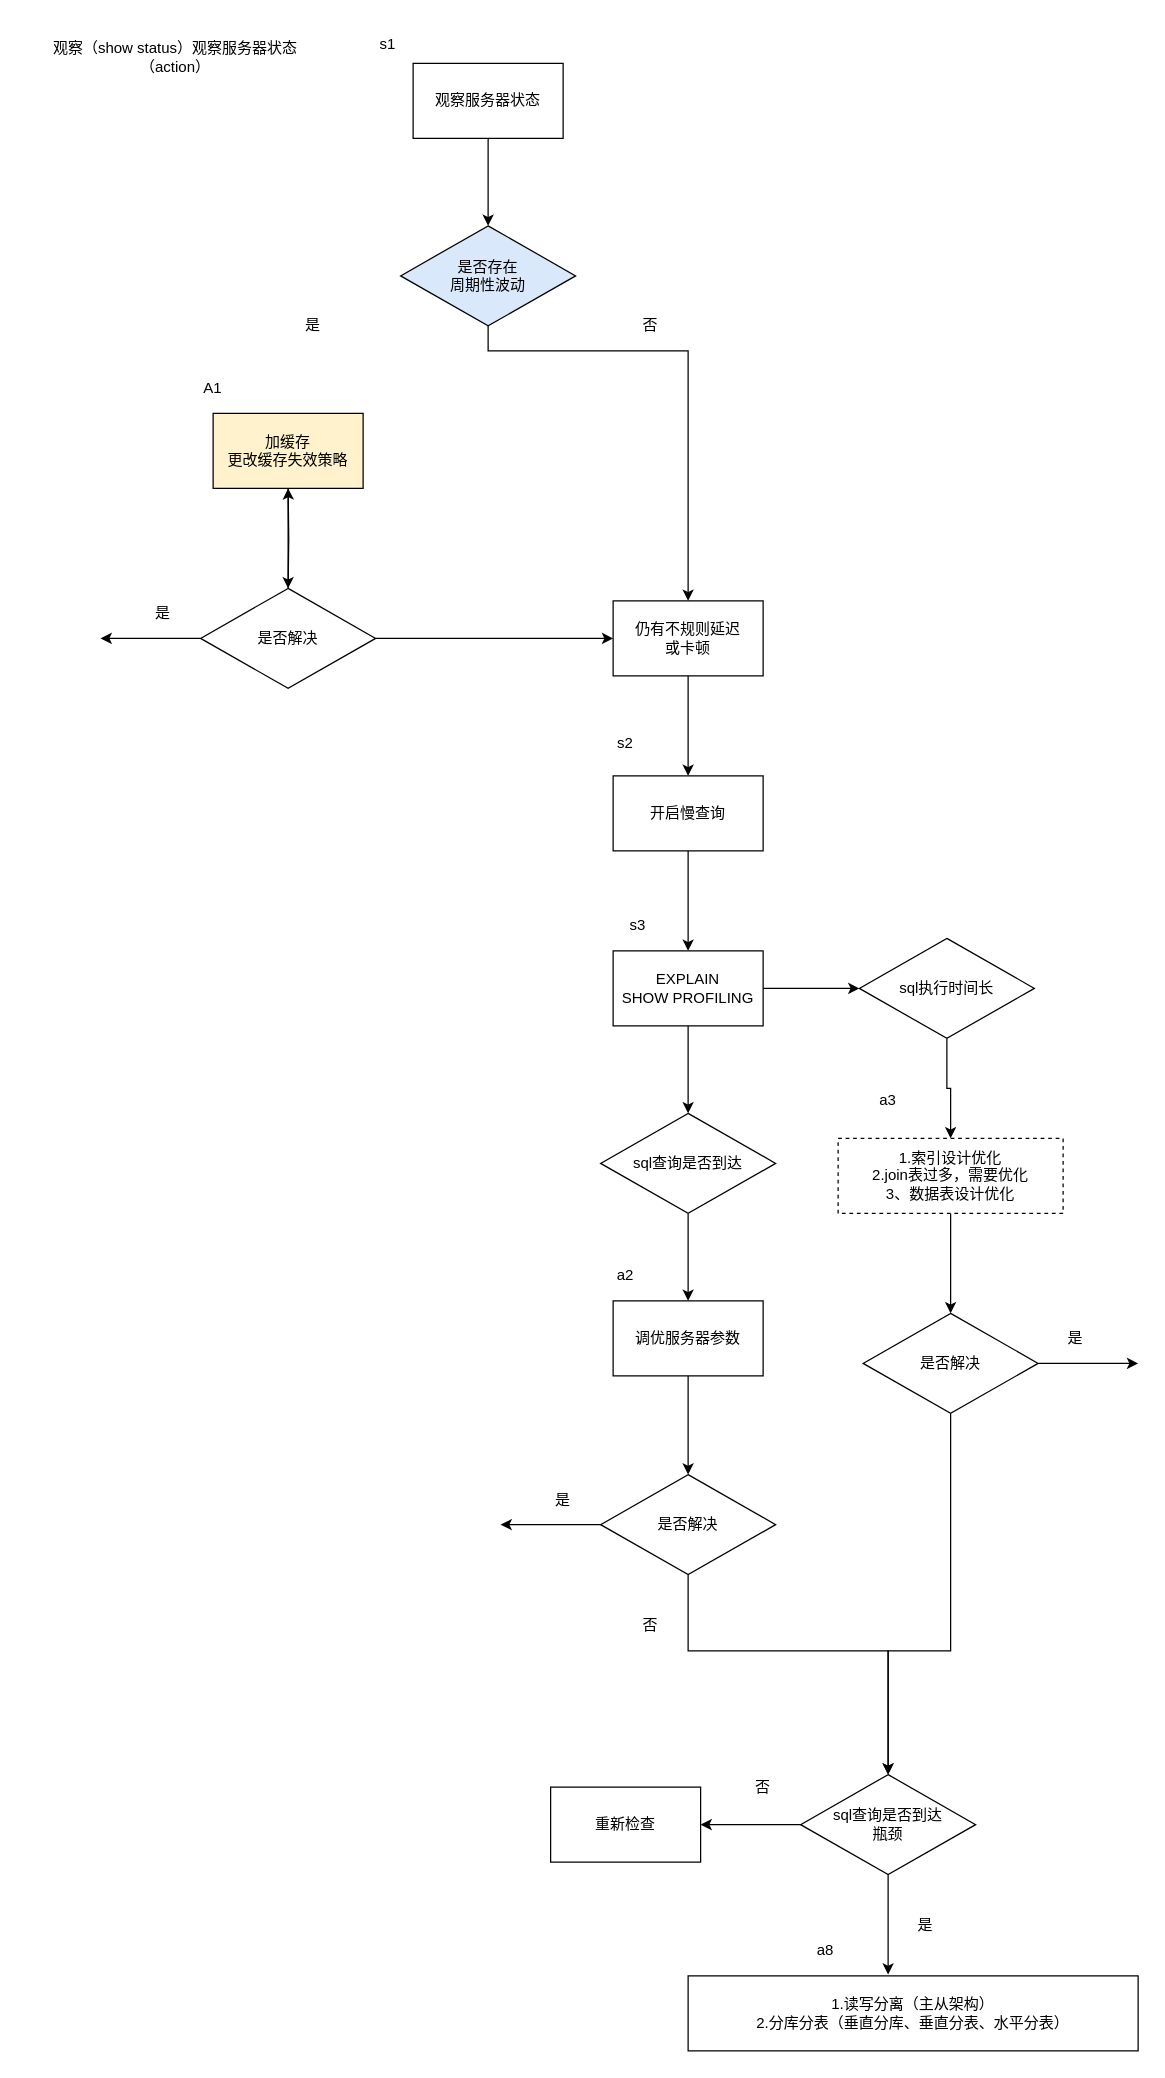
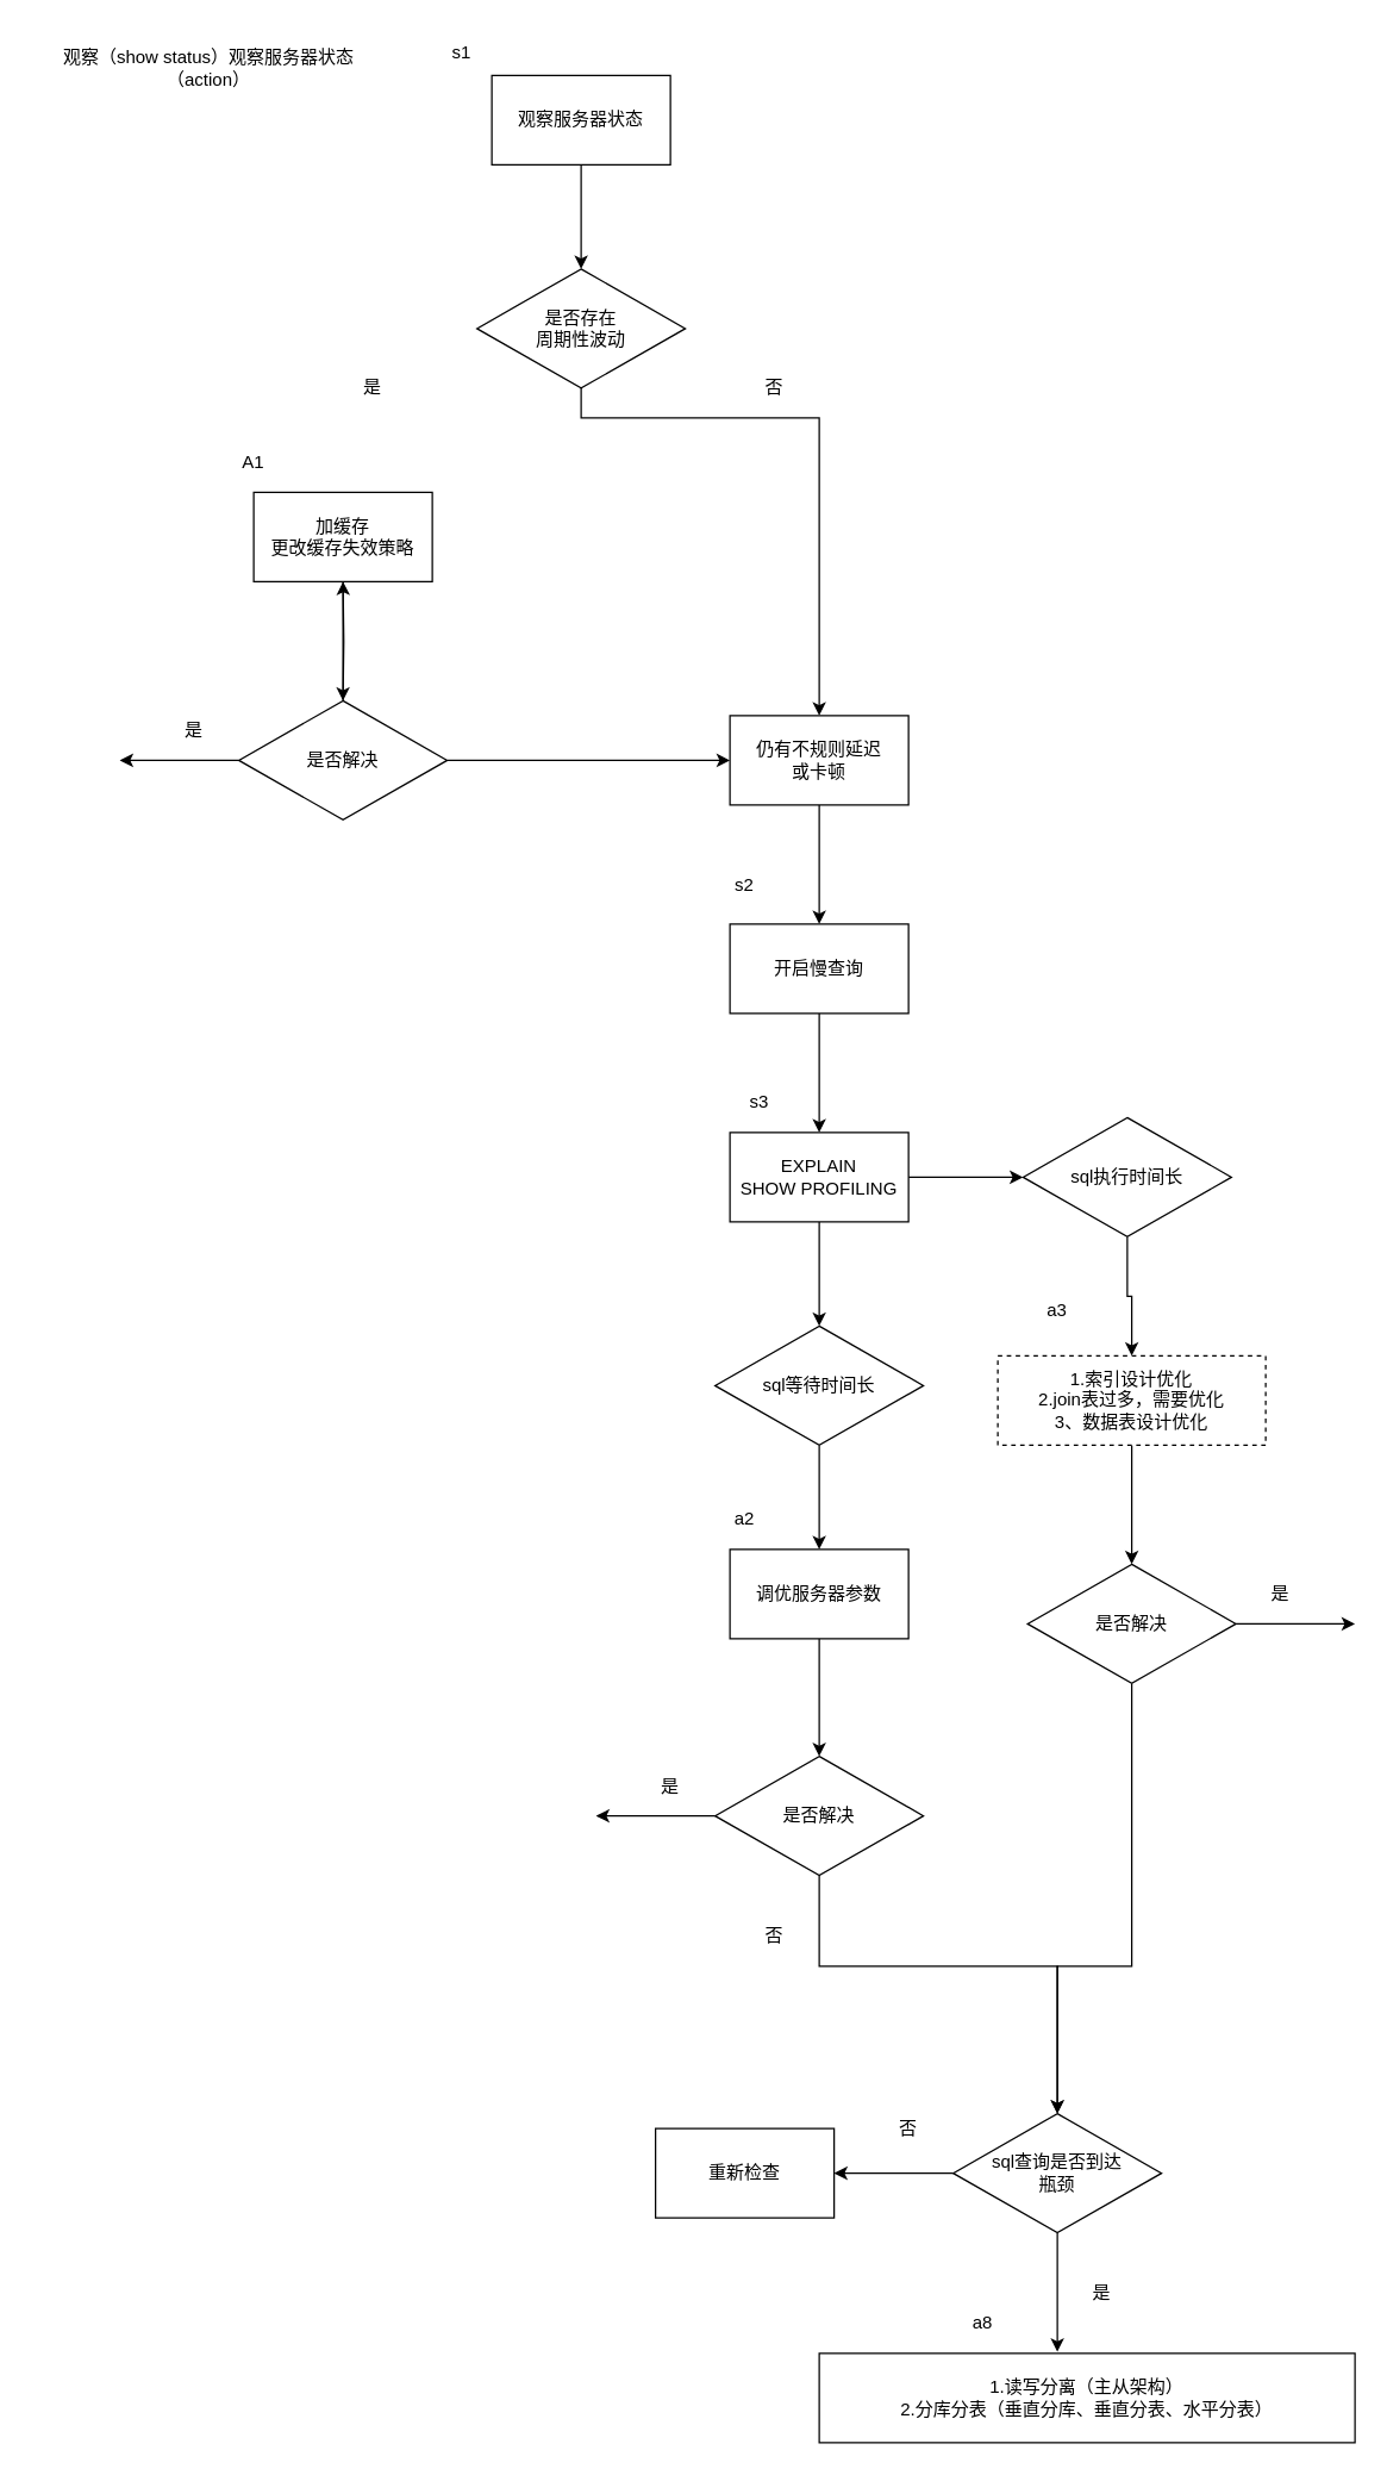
  <mxCell id="0" />
  <mxCell id="1" parent="0" />
  <mxCell id="2" value="" style="edgeStyle=orthogonalEdgeStyle;rounded=0;orthogonalLoop=1;jettySize=auto;html=1;entryX=0.5;entryY=0;entryDx=0;entryDy=0;" edge="1" parent="1" source="3" target="7"><mxGeometry relative="1" as="geometry"><mxPoint x="390" y="190" as="targetPoint" /></mxGeometry></mxCell>
  <mxCell id="3" value="观察服务器状态" style="rounded=0;whiteSpace=wrap;html=1;" vertex="1" parent="1"><mxGeometry x="330" y="50" width="120" height="60" as="geometry" /></mxCell>
  <mxCell id="4" value="观察（show status）观察服务器状态（action）" style="text;html=1;strokeColor=none;fillColor=none;align=center;verticalAlign=middle;whiteSpace=wrap;rounded=0;" vertex="1" parent="1"><mxGeometry x="20" y="20" width="240" height="50" as="geometry" /></mxCell>
  <mxCell id="5" value="s1" style="text;html=1;strokeColor=none;fillColor=none;align=center;verticalAlign=middle;whiteSpace=wrap;rounded=0;" vertex="1" parent="1"><mxGeometry x="290" y="25" width="40" height="20" as="geometry" /></mxCell>
  <mxCell id="6" value="" style="edgeStyle=orthogonalEdgeStyle;rounded=0;orthogonalLoop=1;jettySize=auto;html=1;exitX=0.5;exitY=1;exitDx=0;exitDy=0;entryX=0.5;entryY=0;entryDx=0;entryDy=0;" edge="1" parent="1" source="7" target="18"><mxGeometry relative="1" as="geometry"><mxPoint x="350" y="265" as="sourcePoint" /><mxPoint x="550" y="340.714" as="targetPoint" /><Array as="points"><mxPoint x="390" y="280" /><mxPoint x="550" y="280" /></Array></mxGeometry></mxCell>
- <mxCell id="7" value="是否存在&lt;br&gt;周期性波动" style="rhombus;whiteSpace=wrap;html=1;fillColor=#dae8fc;" vertex="1" parent="1"><mxGeometry x="320" y="180" width="140" height="80" as="geometry" /></mxCell>
+ <mxCell id="7" value="是否存在&lt;br&gt;周期性波动" style="rhombus;whiteSpace=wrap;html=1;" vertex="1" parent="1"><mxGeometry x="320" y="180" width="140" height="80" as="geometry" /></mxCell>
  <mxCell id="8" value="" style="edgeStyle=orthogonalEdgeStyle;rounded=0;orthogonalLoop=1;jettySize=auto;html=1;" edge="1" parent="1" source="9"><mxGeometry relative="1" as="geometry"><mxPoint x="230" y="470" as="targetPoint" /></mxGeometry></mxCell>
- <mxCell id="9" value="加缓存&lt;br&gt;更改缓存失效策略" style="rounded=0;whiteSpace=wrap;html=1;fillColor=#fff2cc;" vertex="1" parent="1"><mxGeometry x="170" y="330" width="120" height="60" as="geometry" /></mxCell>
+ <mxCell id="9" value="加缓存&lt;br&gt;更改缓存失效策略" style="rounded=0;whiteSpace=wrap;html=1;" vertex="1" parent="1"><mxGeometry x="170" y="330" width="120" height="60" as="geometry" /></mxCell>
  <mxCell id="10" value="是" style="text;html=1;strokeColor=none;fillColor=none;align=center;verticalAlign=middle;whiteSpace=wrap;rounded=0;" vertex="1" parent="1"><mxGeometry x="230" y="250" width="40" height="20" as="geometry" /></mxCell>
  <mxCell id="11" value="A1" style="text;html=1;strokeColor=none;fillColor=none;align=center;verticalAlign=middle;whiteSpace=wrap;rounded=0;" vertex="1" parent="1"><mxGeometry x="150" y="300" width="40" height="20" as="geometry" /></mxCell>
  <mxCell id="12" value="" style="edgeStyle=orthogonalEdgeStyle;rounded=0;orthogonalLoop=1;jettySize=auto;html=1;" edge="1" parent="1" target="9"><mxGeometry relative="1" as="geometry"><mxPoint x="230" y="470" as="sourcePoint" /></mxGeometry></mxCell>
  <mxCell id="13" value="" style="edgeStyle=orthogonalEdgeStyle;rounded=0;orthogonalLoop=1;jettySize=auto;html=1;" edge="1" parent="1" source="15"><mxGeometry relative="1" as="geometry"><mxPoint x="80" y="510" as="targetPoint" /></mxGeometry></mxCell>
  <mxCell id="14" value="" style="edgeStyle=orthogonalEdgeStyle;rounded=0;orthogonalLoop=1;jettySize=auto;html=1;entryX=0;entryY=0.5;entryDx=0;entryDy=0;" edge="1" parent="1" source="15" target="18"><mxGeometry relative="1" as="geometry"><mxPoint x="380" y="510" as="targetPoint" /></mxGeometry></mxCell>
  <mxCell id="15" value="是否解决" style="rhombus;whiteSpace=wrap;html=1;" vertex="1" parent="1"><mxGeometry x="160" y="470" width="140" height="80" as="geometry" /></mxCell>
  <mxCell id="16" value="是" style="text;html=1;strokeColor=none;fillColor=none;align=center;verticalAlign=middle;whiteSpace=wrap;rounded=0;" vertex="1" parent="1"><mxGeometry x="110" y="480" width="40" height="20" as="geometry" /></mxCell>
  <mxCell id="17" value="" style="edgeStyle=orthogonalEdgeStyle;rounded=0;orthogonalLoop=1;jettySize=auto;html=1;" edge="1" parent="1" source="18" target="20"><mxGeometry relative="1" as="geometry" /></mxCell>
  <mxCell id="18" value="仍有不规则延迟&lt;br&gt;或卡顿" style="rounded=0;whiteSpace=wrap;html=1;" vertex="1" parent="1"><mxGeometry x="490" y="480" width="120" height="60" as="geometry" /></mxCell>
  <mxCell id="19" value="" style="edgeStyle=orthogonalEdgeStyle;rounded=0;orthogonalLoop=1;jettySize=auto;html=1;" edge="1" parent="1" source="20" target="23"><mxGeometry relative="1" as="geometry" /></mxCell>
  <mxCell id="20" value="开启慢查询" style="rounded=0;whiteSpace=wrap;html=1;" vertex="1" parent="1"><mxGeometry x="490" y="620" width="120" height="60" as="geometry" /></mxCell>
  <mxCell id="21" value="" style="edgeStyle=orthogonalEdgeStyle;rounded=0;orthogonalLoop=1;jettySize=auto;html=1;" edge="1" parent="1" source="23" target="31"><mxGeometry relative="1" as="geometry" /></mxCell>
  <mxCell id="22" value="" style="edgeStyle=orthogonalEdgeStyle;rounded=0;orthogonalLoop=1;jettySize=auto;html=1;entryX=0.5;entryY=0;entryDx=0;entryDy=0;" edge="1" parent="1" source="23" target="33"><mxGeometry relative="1" as="geometry"><mxPoint x="550" y="900" as="targetPoint" /></mxGeometry></mxCell>
  <mxCell id="23" value="EXPLAIN&lt;br&gt;SHOW PROFILING" style="rounded=0;whiteSpace=wrap;html=1;" vertex="1" parent="1"><mxGeometry x="490" y="760" width="120" height="60" as="geometry" /></mxCell>
  <mxCell id="24" value="" style="edgeStyle=orthogonalEdgeStyle;rounded=0;orthogonalLoop=1;jettySize=auto;html=1;exitX=0.5;exitY=1;exitDx=0;exitDy=0;" edge="1" parent="1" source="33" target="26"><mxGeometry relative="1" as="geometry"><mxPoint x="550" y="960" as="sourcePoint" /></mxGeometry></mxCell>
  <mxCell id="25" value="" style="edgeStyle=orthogonalEdgeStyle;rounded=0;orthogonalLoop=1;jettySize=auto;html=1;" edge="1" parent="1" source="26" target="36"><mxGeometry relative="1" as="geometry"><mxPoint x="550" y="1180" as="targetPoint" /></mxGeometry></mxCell>
  <mxCell id="26" value="调优服务器参数" style="rounded=0;whiteSpace=wrap;html=1;" vertex="1" parent="1"><mxGeometry x="490" y="1040" width="120" height="60" as="geometry" /></mxCell>
  <mxCell id="27" value="否" style="text;html=1;strokeColor=none;fillColor=none;align=center;verticalAlign=middle;whiteSpace=wrap;rounded=0;" vertex="1" parent="1"><mxGeometry x="500" y="250" width="40" height="20" as="geometry" /></mxCell>
  <mxCell id="28" value="s2" style="text;html=1;strokeColor=none;fillColor=none;align=center;verticalAlign=middle;whiteSpace=wrap;rounded=0;" vertex="1" parent="1"><mxGeometry x="480" y="584" width="40" height="20" as="geometry" /></mxCell>
  <mxCell id="29" value="s3" style="text;html=1;strokeColor=none;fillColor=none;align=center;verticalAlign=middle;whiteSpace=wrap;rounded=0;" vertex="1" parent="1"><mxGeometry x="490" y="730" width="40" height="20" as="geometry" /></mxCell>
  <mxCell id="30" value="" style="edgeStyle=orthogonalEdgeStyle;rounded=0;orthogonalLoop=1;jettySize=auto;html=1;entryX=0.5;entryY=0;entryDx=0;entryDy=0;" edge="1" parent="1" source="31" target="43"><mxGeometry relative="1" as="geometry"><mxPoint x="757" y="910" as="targetPoint" /><Array as="points"><mxPoint x="757" y="870" /><mxPoint x="760" y="870" /></Array></mxGeometry></mxCell>
  <mxCell id="31" value="sql执行时间长" style="rhombus;whiteSpace=wrap;html=1;" vertex="1" parent="1"><mxGeometry x="687" y="750" width="140" height="80" as="geometry" /></mxCell>
  <mxCell id="32" value="a2" style="text;html=1;strokeColor=none;fillColor=none;align=center;verticalAlign=middle;whiteSpace=wrap;rounded=0;" vertex="1" parent="1"><mxGeometry x="480" y="1010" width="40" height="20" as="geometry" /></mxCell>
- <mxCell id="33" value="sql查询是否到达" style="rhombus;whiteSpace=wrap;html=1;" vertex="1" parent="1"><mxGeometry x="480" y="890" width="140" height="80" as="geometry" /></mxCell>
+ <mxCell id="33" value="sql等待时间长" style="rhombus;whiteSpace=wrap;html=1;" vertex="1" parent="1"><mxGeometry x="480" y="890" width="140" height="80" as="geometry" /></mxCell>
  <mxCell id="34" value="" style="edgeStyle=orthogonalEdgeStyle;rounded=0;orthogonalLoop=1;jettySize=auto;html=1;" edge="1" parent="1" source="36"><mxGeometry relative="1" as="geometry"><mxPoint x="400" y="1219" as="targetPoint" /></mxGeometry></mxCell>
  <mxCell id="35" value="" style="edgeStyle=orthogonalEdgeStyle;rounded=0;orthogonalLoop=1;jettySize=auto;html=1;" edge="1" parent="1" source="36" target="39"><mxGeometry relative="1" as="geometry"><Array as="points"><mxPoint x="550" y="1320" /><mxPoint x="710" y="1320" /></Array></mxGeometry></mxCell>
  <mxCell id="36" value="是否解决" style="rhombus;whiteSpace=wrap;html=1;" vertex="1" parent="1"><mxGeometry x="480" y="1179" width="140" height="80" as="geometry" /></mxCell>
  <mxCell id="37" value="" style="edgeStyle=orthogonalEdgeStyle;rounded=0;orthogonalLoop=1;jettySize=auto;html=1;entryX=1;entryY=0.5;entryDx=0;entryDy=0;" edge="1" parent="1" source="39" target="50"><mxGeometry relative="1" as="geometry"><mxPoint x="560" y="1459" as="targetPoint" /></mxGeometry></mxCell>
  <mxCell id="38" value="" style="edgeStyle=orthogonalEdgeStyle;rounded=0;orthogonalLoop=1;jettySize=auto;html=1;" edge="1" parent="1" source="39"><mxGeometry relative="1" as="geometry"><mxPoint x="710" y="1579" as="targetPoint" /></mxGeometry></mxCell>
  <mxCell id="39" value="sql查询是否到达&lt;br&gt;瓶颈" style="rhombus;whiteSpace=wrap;html=1;" vertex="1" parent="1"><mxGeometry x="640" y="1419" width="140" height="80" as="geometry" /></mxCell>
  <mxCell id="40" value="是" style="text;html=1;strokeColor=none;fillColor=none;align=center;verticalAlign=middle;whiteSpace=wrap;rounded=0;" vertex="1" parent="1"><mxGeometry x="430" y="1190" width="40" height="20" as="geometry" /></mxCell>
  <mxCell id="41" value="否" style="text;html=1;strokeColor=none;fillColor=none;align=center;verticalAlign=middle;whiteSpace=wrap;rounded=0;" vertex="1" parent="1"><mxGeometry x="500" y="1290" width="40" height="20" as="geometry" /></mxCell>
  <mxCell id="42" value="" style="edgeStyle=orthogonalEdgeStyle;rounded=0;orthogonalLoop=1;jettySize=auto;html=1;entryX=0.5;entryY=0;entryDx=0;entryDy=0;" edge="1" parent="1" source="43" target="47"><mxGeometry relative="1" as="geometry"><mxPoint x="760" y="1050" as="targetPoint" /></mxGeometry></mxCell>
  <mxCell id="43" value="1.索引设计优化&lt;br&gt;2.join表过多，需要优化&lt;br&gt;3、数据表设计优化" style="rounded=0;whiteSpace=wrap;html=1;dashed=1;" vertex="1" parent="1"><mxGeometry x="670" y="910" width="180" height="60" as="geometry" /></mxCell>
  <mxCell id="44" value="a3" style="text;html=1;strokeColor=none;fillColor=none;align=center;verticalAlign=middle;whiteSpace=wrap;rounded=0;" vertex="1" parent="1"><mxGeometry x="690" y="870" width="40" height="20" as="geometry" /></mxCell>
  <mxCell id="45" value="" style="edgeStyle=orthogonalEdgeStyle;rounded=0;orthogonalLoop=1;jettySize=auto;html=1;" edge="1" parent="1" source="47"><mxGeometry relative="1" as="geometry"><mxPoint x="910" y="1090" as="targetPoint" /></mxGeometry></mxCell>
  <mxCell id="46" value="" style="edgeStyle=orthogonalEdgeStyle;rounded=0;orthogonalLoop=1;jettySize=auto;html=1;entryX=0.5;entryY=0;entryDx=0;entryDy=0;" edge="1" parent="1" source="47" target="39"><mxGeometry relative="1" as="geometry"><mxPoint x="760" y="1210" as="targetPoint" /><Array as="points"><mxPoint x="760" y="1320" /><mxPoint x="710" y="1320" /></Array></mxGeometry></mxCell>
  <mxCell id="47" value="是否解决" style="rhombus;whiteSpace=wrap;html=1;" vertex="1" parent="1"><mxGeometry x="690" y="1050" width="140" height="80" as="geometry" /></mxCell>
  <mxCell id="48" value="是" style="text;html=1;strokeColor=none;fillColor=none;align=center;verticalAlign=middle;whiteSpace=wrap;rounded=0;" vertex="1" parent="1"><mxGeometry x="840" y="1060" width="40" height="20" as="geometry" /></mxCell>
  <mxCell id="49" value="否" style="text;html=1;strokeColor=none;fillColor=none;align=center;verticalAlign=middle;whiteSpace=wrap;rounded=0;" vertex="1" parent="1"><mxGeometry x="590" y="1419" width="40" height="20" as="geometry" /></mxCell>
  <mxCell id="50" value="重新检查" style="rounded=0;whiteSpace=wrap;html=1;" vertex="1" parent="1"><mxGeometry x="440" y="1429" width="120" height="60" as="geometry" /></mxCell>
  <mxCell id="51" value="是" style="text;html=1;strokeColor=none;fillColor=none;align=center;verticalAlign=middle;whiteSpace=wrap;rounded=0;" vertex="1" parent="1"><mxGeometry x="720" y="1530" width="40" height="20" as="geometry" /></mxCell>
  <mxCell id="52" value="1.读写分离（主从架构）&lt;br&gt;2.分库分表（垂直分库、垂直分表、水平分表）" style="rounded=0;whiteSpace=wrap;html=1;" vertex="1" parent="1"><mxGeometry x="550" y="1580" width="360" height="60" as="geometry" /></mxCell>
  <mxCell id="53" value="a8" style="text;html=1;strokeColor=none;fillColor=none;align=center;verticalAlign=middle;whiteSpace=wrap;rounded=0;" vertex="1" parent="1"><mxGeometry x="640" y="1550" width="40" height="20" as="geometry" /></mxCell>
